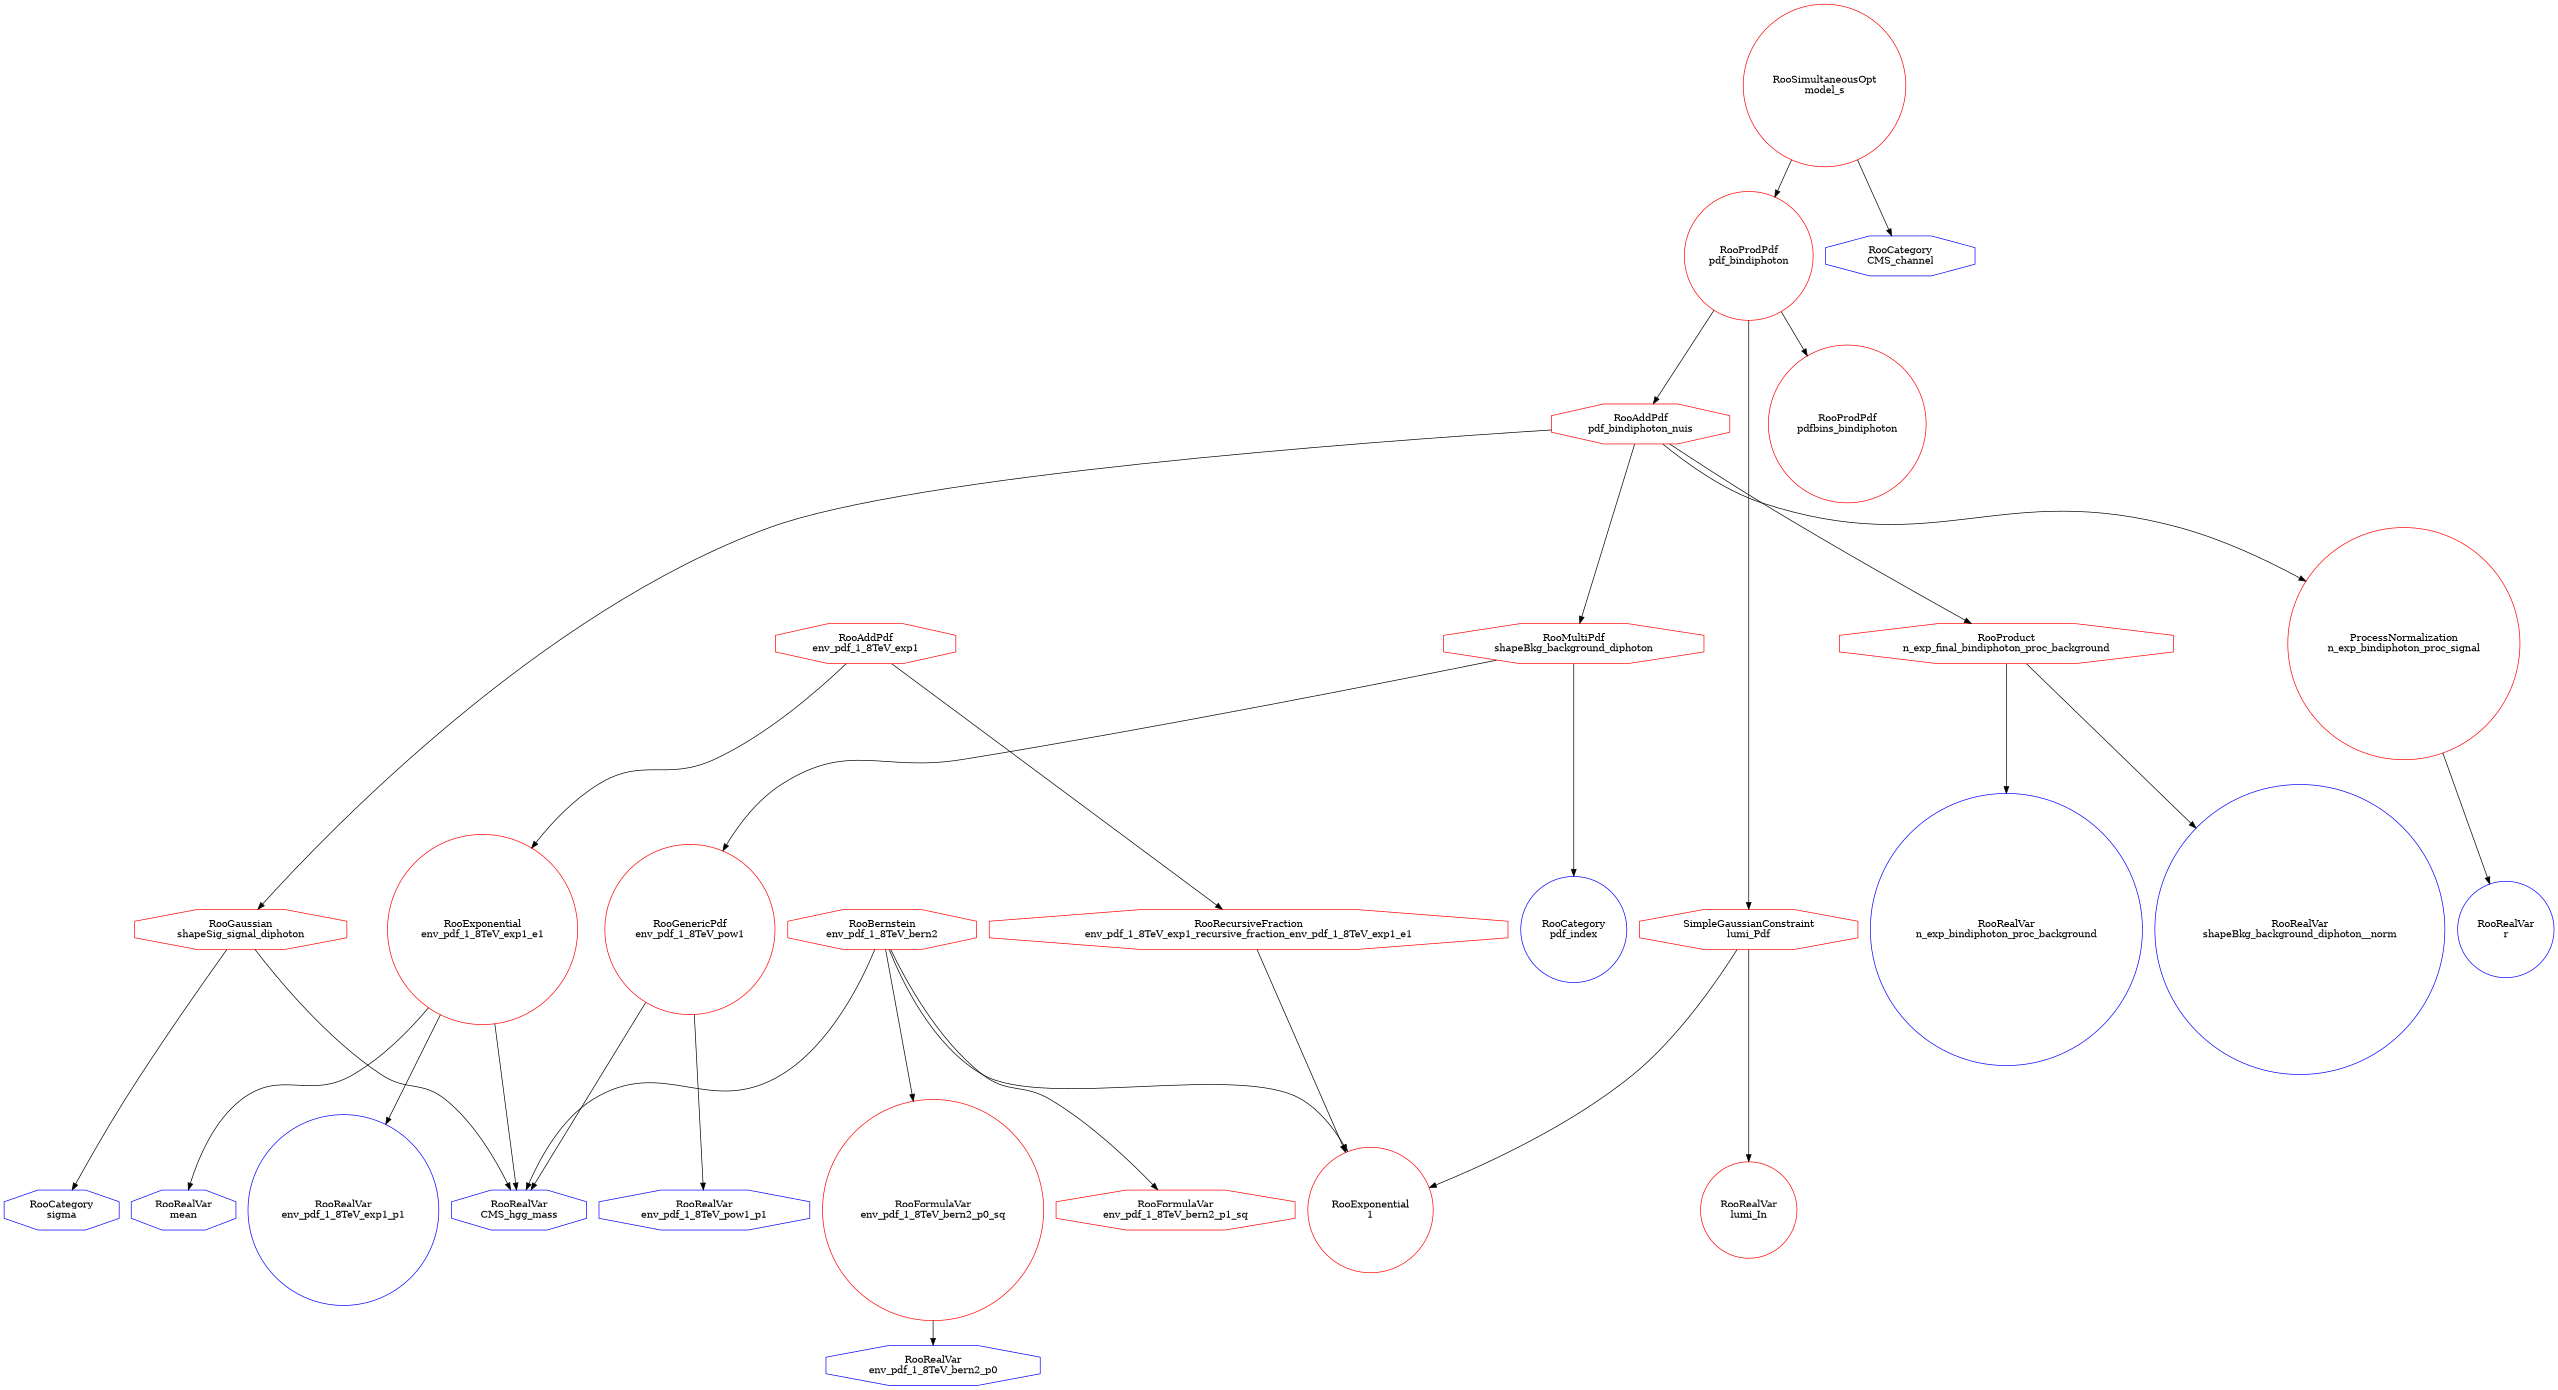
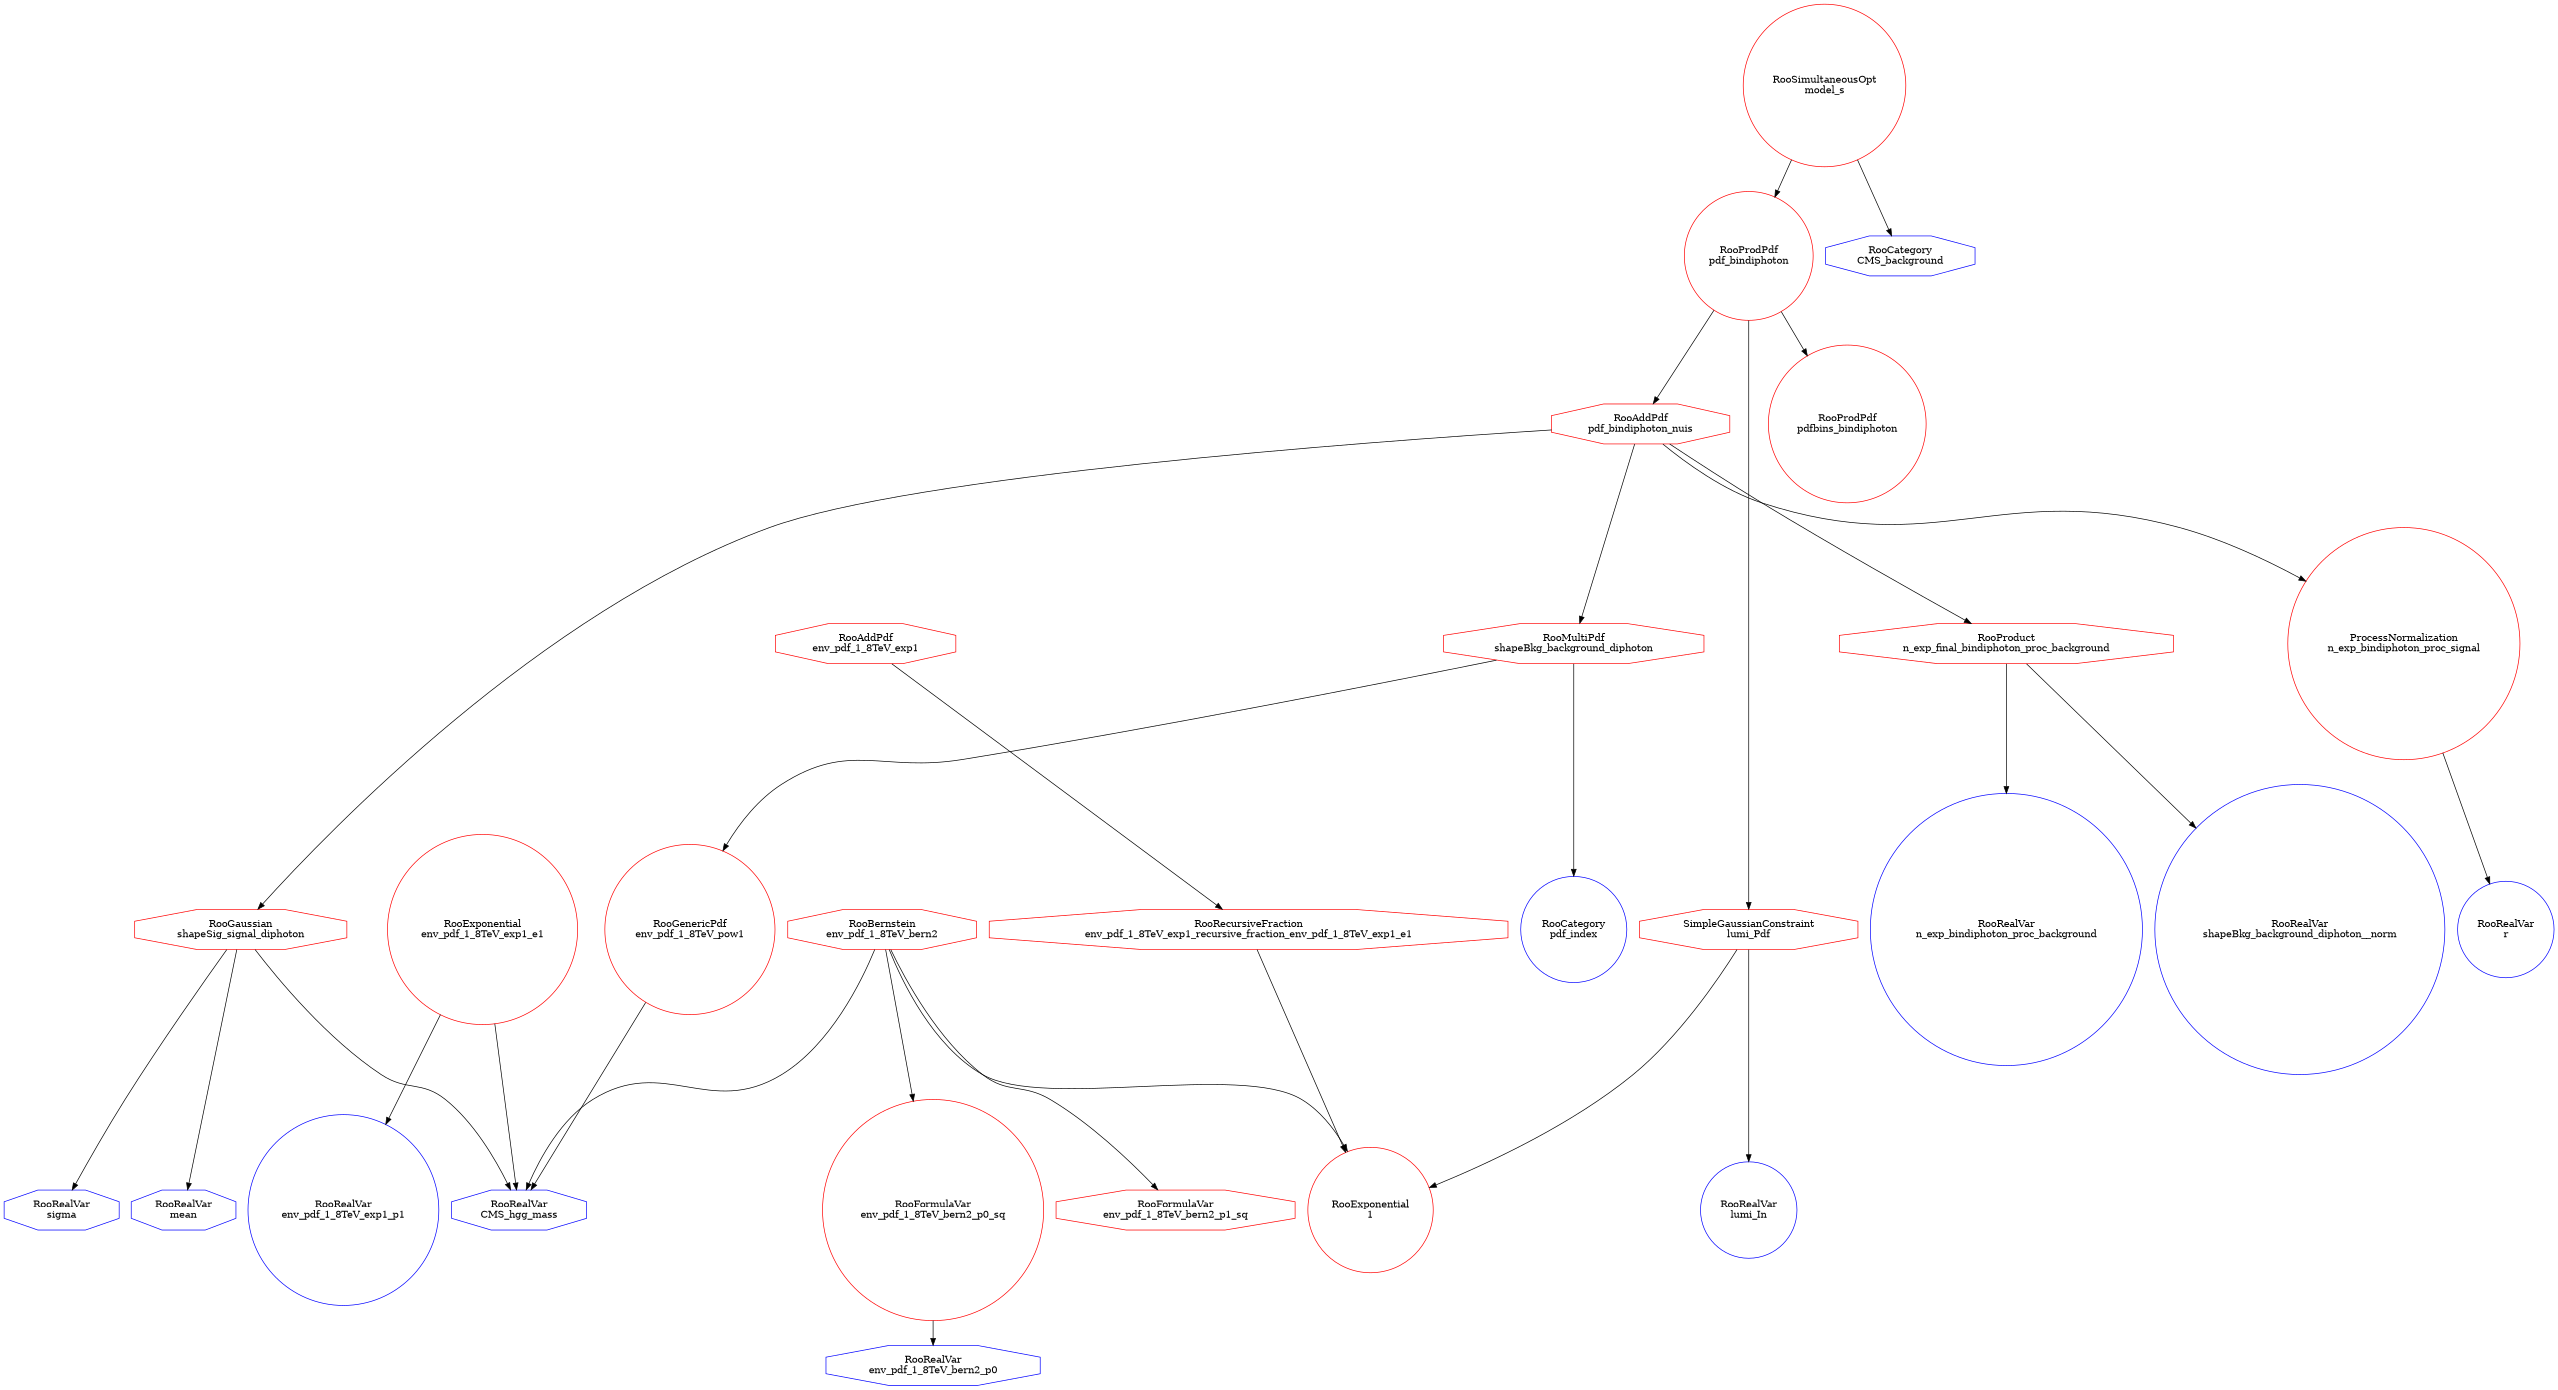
  digraph {
    node [color=red shape=octagon]
    n1 [label="RooSimultaneousOpt\nmodel_s" shape=circle]
    n2 [label="RooProdPdf\npdf_bindiphoton" shape=circle]
-   n3 [color=blue label="RooCategory\nCMS_channel"]
+   n3 [color=blue label="RooCategory\nCMS_background"]
    n4 [label="RooAddPdf\npdf_bindiphoton_nuis"]
    n5 [label="RooProdPdf\npdfbins_bindiphoton" shape=circle]
    n6 [label="SimpleGaussianConstraint\nlumi_Pdf"]
    n7 [label="RooGaussian\nshapeSig_signal_diphoton"]
    n8 [label="RooMultiPdf\nshapeBkg_background_diphoton"]
    n9 [label="RooProduct\nn_exp_final_bindiphoton_proc_background"]
    n10 [label="ProcessNormalization\nn_exp_bindiphoton_proc_signal" shape=circle]
    n11 [label="RooExponential\n1" shape=circle]
-   n12 [label="RooRealVar\nlumi_In" shape=circle]
+   n12 [color=blue label="RooRealVar\nlumi_In" shape=circle]
    n13 [color=blue label="RooRealVar\nmean"]
-   n14 [color=blue label="RooCategory\nsigma"]
+   n14 [color=blue label="RooRealVar\nsigma"]
    n15 [color=blue label="RooRealVar\nCMS_hgg_mass"]
    n16 [label="RooGenericPdf\nenv_pdf_1_8TeV_pow1" shape=circle]
    n17 [color=blue label="RooCategory\npdf_index" shape=circle]
    n18 [color=blue label="RooRealVar\nn_exp_bindiphoton_proc_background" shape=circle]
    n19 [color=blue label="RooRealVar\nshapeBkg_background_diphoton__norm" shape=circle]
    n20 [color=blue label="RooRealVar\nr" shape=circle]
    n21 [label="RooAddPdf\nenv_pdf_1_8TeV_exp1"]
    n22 [label="RooExponential\nenv_pdf_1_8TeV_exp1_e1" shape=circle]
    n23 [label="RooRecursiveFraction\nenv_pdf_1_8TeV_exp1_recursive_fraction_env_pdf_1_8TeV_exp1_e1"]
    n24 [label="RooBernstein\nenv_pdf_1_8TeV_bern2"]
    n25 [label="RooFormulaVar\nenv_pdf_1_8TeV_bern2_p0_sq" shape=circle]
    n26 [label="RooFormulaVar\nenv_pdf_1_8TeV_bern2_p1_sq"]
-   n27 [color=blue label="RooRealVar\nenv_pdf_1_8TeV_pow1_p1"]
    n28 [color=blue label="RooRealVar\nenv_pdf_1_8TeV_exp1_p1" shape=circle]
    n29 [color=blue label="RooRealVar\nenv_pdf_1_8TeV_bern2_p0"]
    n1 -> n2
    n1 -> n3
    n2 -> n4
    n2 -> n5
    n2 -> n6
    n4 -> n7
    n4 -> n8
    n4 -> n9
    n4 -> n10
    n6 -> n11
    n6 -> n12
-   n22 -> n13
+   n7 -> n13
    n7 -> n14
    n7 -> n15
    n8 -> n16
    n8 -> n17
    n9 -> n18
    n9 -> n19
    n10 -> n20
    n16 -> n15
-   n16 -> n27
-   n21 -> n22
    n21 -> n23
    n22 -> n15
    n22 -> n28
    n23 -> n11
    n24 -> n11
    n24 -> n15
    n24 -> n25
    n24 -> n26
    n25 -> n29
  }
